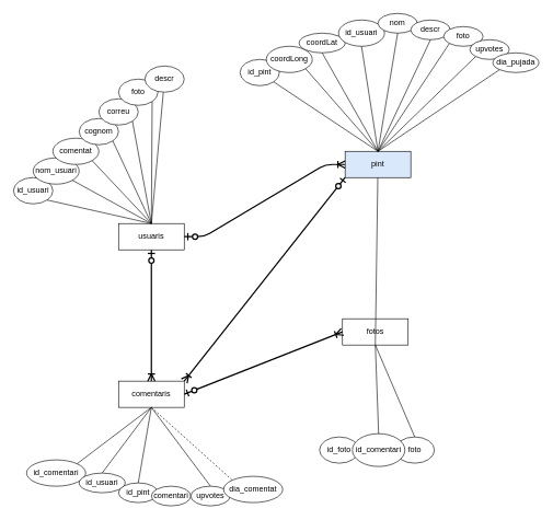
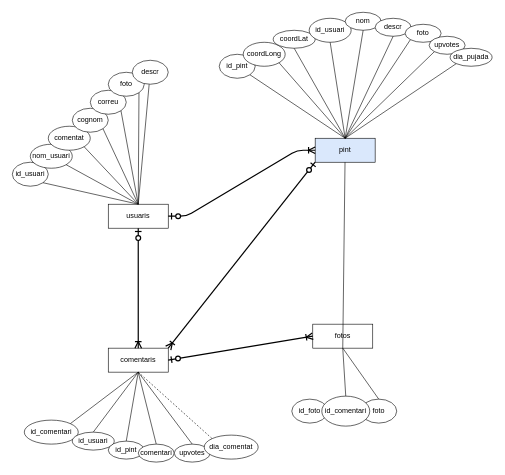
  <mxCell id="0" />
  <mxCell id="1" parent="0" />
  <mxCell id="2" value="foto" style="ellipse;whiteSpace=wrap;html=1;align=center;" vertex="1" parent="1"><mxGeometry x="601" y="665" width="60" height="40" as="geometry" /></mxCell>
  <mxCell id="3" value="usuaris" style="whiteSpace=wrap;html=1;align=center;" parent="1" vertex="1"><mxGeometry x="180" y="340" width="100" height="40" as="geometry" /></mxCell>
- <mxCell id="4" value="fotos" style="whiteSpace=wrap;html=1;align=center;" parent="1" vertex="1"><mxGeometry x="521" y="485" width="100" height="40" as="geometry" /></mxCell>
+ <mxCell id="4" value="fotos" style="whiteSpace=wrap;html=1;align=center;" parent="1" vertex="1"><mxGeometry x="521" y="540" width="100" height="40" as="geometry" /></mxCell>
  <mxCell id="5" value="comentaris" style="whiteSpace=wrap;html=1;align=center;" parent="1" vertex="1"><mxGeometry x="180" y="580" width="100" height="40" as="geometry" /></mxCell>
  <mxCell id="6" value="pint" style="whiteSpace=wrap;html=1;align=center;fillColor=#dae8fc;" parent="1" vertex="1"><mxGeometry x="525" y="230" width="100" height="40" as="geometry" /></mxCell>
  <mxCell id="7" value="id_usuari" style="ellipse;whiteSpace=wrap;html=1;align=center;" parent="1" vertex="1"><mxGeometry x="20" y="270" width="60" height="40" as="geometry" /></mxCell>
  <mxCell id="8" value="nom_usuari" style="ellipse;whiteSpace=wrap;html=1;align=center;" parent="1" vertex="1"><mxGeometry x="50" y="240" width="70" height="40" as="geometry" /></mxCell>
  <mxCell id="9" value="comentat" style="ellipse;whiteSpace=wrap;html=1;align=center;" parent="1" vertex="1"><mxGeometry x="80" y="210" width="70" height="40" as="geometry" /></mxCell>
  <mxCell id="10" value="cognom" style="ellipse;whiteSpace=wrap;html=1;align=center;" parent="1" vertex="1"><mxGeometry x="120" y="180" width="60" height="40" as="geometry" /></mxCell>
  <mxCell id="11" value="correu" style="ellipse;whiteSpace=wrap;html=1;align=center;" parent="1" vertex="1"><mxGeometry x="150" y="150" width="60" height="40" as="geometry" /></mxCell>
  <mxCell id="12" value="&lt;div&gt;id_pint&lt;/div&gt;" style="ellipse;whiteSpace=wrap;html=1;align=center;" vertex="1" parent="1"><mxGeometry x="365" y="90" width="60" height="40" as="geometry" /></mxCell>
  <mxCell id="13" value="coordLong" style="ellipse;whiteSpace=wrap;html=1;align=center;" vertex="1" parent="1"><mxGeometry x="405" y="70" width="70" height="40" as="geometry" /></mxCell>
  <mxCell id="14" value="coordLat" style="ellipse;whiteSpace=wrap;html=1;align=center;" vertex="1" parent="1"><mxGeometry x="455" y="50" width="70" height="30" as="geometry" /></mxCell>
  <mxCell id="15" value="id_usuari" style="ellipse;whiteSpace=wrap;html=1;align=center;" vertex="1" parent="1"><mxGeometry x="515" y="30" width="70" height="40" as="geometry" /></mxCell>
  <mxCell id="16" value="nom" style="ellipse;whiteSpace=wrap;html=1;align=center;" vertex="1" parent="1"><mxGeometry x="575" y="20" width="60" height="30" as="geometry" /></mxCell>
  <mxCell id="17" value="descr" style="ellipse;whiteSpace=wrap;html=1;align=center;" vertex="1" parent="1"><mxGeometry x="625" y="30" width="60" height="30" as="geometry" /></mxCell>
  <mxCell id="18" value="foto" style="ellipse;whiteSpace=wrap;html=1;align=center;" vertex="1" parent="1"><mxGeometry x="675" y="40" width="60" height="30" as="geometry" /></mxCell>
  <mxCell id="19" value="upvotes" style="ellipse;whiteSpace=wrap;html=1;align=center;" vertex="1" parent="1"><mxGeometry x="715" y="60" width="60" height="30" as="geometry" /></mxCell>
  <mxCell id="20" value="dia_pujada" style="ellipse;whiteSpace=wrap;html=1;align=center;" vertex="1" parent="1"><mxGeometry x="750" width="70" height="30" as="geometry" y="80" /></mxCell>
  <mxCell id="21" value="foto" style="ellipse;whiteSpace=wrap;html=1;align=center;" parent="1" vertex="1"><mxGeometry x="180" y="120" width="60" height="40" as="geometry" /></mxCell>
  <mxCell id="22" style="rounded=0;orthogonalLoop=1;jettySize=auto;html=1;endArrow=none;endFill=0;entryX=0.5;entryY=0;entryDx=0;entryDy=0;" edge="1" parent="1" source="23" target="3"><mxGeometry relative="1" as="geometry"><mxPoint x="240" y="290" as="targetPoint" /></mxGeometry></mxCell>
  <mxCell id="23" value="descr" style="ellipse;whiteSpace=wrap;html=1;align=center;" parent="1" vertex="1"><mxGeometry x="220" y="100" width="60" height="40" as="geometry" /></mxCell>
  <mxCell id="24" style="rounded=0;orthogonalLoop=1;jettySize=auto;html=1;endArrow=none;endFill=0;entryX=0.5;entryY=0;entryDx=0;entryDy=0;exitX=1;exitY=1;exitDx=0;exitDy=0;" edge="1" parent="1" source="21" target="3"><mxGeometry relative="1" as="geometry"><mxPoint x="240" y="290" as="targetPoint" /><mxPoint x="232.844" y="139.91" as="sourcePoint" /></mxGeometry></mxCell>
  <mxCell id="25" style="rounded=0;orthogonalLoop=1;jettySize=auto;html=1;endArrow=none;endFill=0;exitX=1;exitY=1;exitDx=0;exitDy=0;entryX=0.5;entryY=0;entryDx=0;entryDy=0;" edge="1" parent="1" source="11" target="3"><mxGeometry relative="1" as="geometry"><mxPoint x="240" y="290" as="targetPoint" /><mxPoint x="242.844" y="149.91" as="sourcePoint" /></mxGeometry></mxCell>
  <mxCell id="26" style="rounded=0;orthogonalLoop=1;jettySize=auto;html=1;endArrow=none;endFill=0;entryX=0.5;entryY=0;entryDx=0;entryDy=0;exitX=1;exitY=1;exitDx=0;exitDy=0;" edge="1" parent="1" source="10" target="3"><mxGeometry relative="1" as="geometry"><mxPoint x="240" y="290" as="targetPoint" /><mxPoint x="252.844" y="159.91" as="sourcePoint" /></mxGeometry></mxCell>
  <mxCell id="27" style="rounded=0;orthogonalLoop=1;jettySize=auto;html=1;endArrow=none;endFill=0;entryX=0.5;entryY=0;entryDx=0;entryDy=0;exitX=1;exitY=1;exitDx=0;exitDy=0;" edge="1" parent="1" source="9" target="3"><mxGeometry relative="1" as="geometry"><mxPoint x="240" y="290" as="targetPoint" /><mxPoint x="262.844" y="169.91" as="sourcePoint" /></mxGeometry></mxCell>
  <mxCell id="28" style="rounded=0;orthogonalLoop=1;jettySize=auto;html=1;endArrow=none;endFill=0;entryX=0.5;entryY=0;entryDx=0;entryDy=0;exitX=1;exitY=1;exitDx=0;exitDy=0;" edge="1" parent="1" source="8" target="3"><mxGeometry relative="1" as="geometry"><mxPoint x="240" y="290" as="targetPoint" /><mxPoint x="272.844" y="179.91" as="sourcePoint" /></mxGeometry></mxCell>
  <mxCell id="29" style="rounded=0;orthogonalLoop=1;jettySize=auto;html=1;endArrow=none;endFill=0;entryX=0.5;entryY=0;entryDx=0;entryDy=0;exitX=1;exitY=1;exitDx=0;exitDy=0;" edge="1" parent="1" source="7" target="3"><mxGeometry relative="1" as="geometry"><mxPoint x="240" y="290" as="targetPoint" /><mxPoint x="282.844" y="189.91" as="sourcePoint" /></mxGeometry></mxCell>
  <mxCell id="30" style="rounded=0;orthogonalLoop=1;jettySize=auto;html=1;endArrow=none;endFill=0;entryX=0.5;entryY=0;entryDx=0;entryDy=0;exitX=1;exitY=1;exitDx=0;exitDy=0;" edge="1" parent="1" source="12" target="6"><mxGeometry relative="1" as="geometry"><mxPoint x="552.16" y="270.09" as="targetPoint" /><mxPoint x="505" y="180" as="sourcePoint" /></mxGeometry></mxCell>
  <mxCell id="31" style="rounded=0;orthogonalLoop=1;jettySize=auto;html=1;endArrow=none;endFill=0;entryX=0.5;entryY=0;entryDx=0;entryDy=0;exitX=1;exitY=1;exitDx=0;exitDy=0;" edge="1" parent="1" source="13" target="6"><mxGeometry relative="1" as="geometry"><mxPoint x="545" y="270" as="targetPoint" /><mxPoint x="545" y="160" as="sourcePoint" /></mxGeometry></mxCell>
  <mxCell id="32" style="rounded=0;orthogonalLoop=1;jettySize=auto;html=1;endArrow=none;endFill=0;entryX=0.5;entryY=0;entryDx=0;entryDy=0;exitX=0.5;exitY=1;exitDx=0;exitDy=0;" edge="1" parent="1" source="14" target="6"><mxGeometry relative="1" as="geometry"><mxPoint x="555" y="280" as="targetPoint" /><mxPoint x="555" y="170" as="sourcePoint" /></mxGeometry></mxCell>
  <mxCell id="33" style="rounded=0;orthogonalLoop=1;jettySize=auto;html=1;endArrow=none;endFill=0;entryX=0.5;entryY=0;entryDx=0;entryDy=0;exitX=0.5;exitY=1;exitDx=0;exitDy=0;" edge="1" parent="1" source="15" target="6"><mxGeometry relative="1" as="geometry"><mxPoint x="565" y="290" as="targetPoint" /><mxPoint x="565" y="180" as="sourcePoint" /></mxGeometry></mxCell>
  <mxCell id="34" style="rounded=0;orthogonalLoop=1;jettySize=auto;html=1;endArrow=none;endFill=0;entryX=0.5;entryY=0;entryDx=0;entryDy=0;exitX=0.5;exitY=1;exitDx=0;exitDy=0;" edge="1" parent="1" source="16" target="6"><mxGeometry relative="1" as="geometry"><mxPoint x="575" y="300" as="targetPoint" /><mxPoint x="575" y="190" as="sourcePoint" /></mxGeometry></mxCell>
  <mxCell id="35" style="rounded=0;orthogonalLoop=1;jettySize=auto;html=1;endArrow=none;endFill=0;entryX=0.5;entryY=0;entryDx=0;entryDy=0;exitX=0;exitY=1;exitDx=0;exitDy=0;" edge="1" parent="1" source="20" target="6"><mxGeometry relative="1" as="geometry"><mxPoint x="545" y="270" as="targetPoint" /><mxPoint x="683.787" y="244.142" as="sourcePoint" /></mxGeometry></mxCell>
  <mxCell id="36" style="rounded=0;orthogonalLoop=1;jettySize=auto;html=1;endArrow=none;endFill=0;entryX=0.5;entryY=0;entryDx=0;entryDy=0;exitX=0;exitY=1;exitDx=0;exitDy=0;" edge="1" parent="1" source="19" target="6"><mxGeometry relative="1" as="geometry"><mxPoint x="545" y="310" as="targetPoint" /><mxPoint x="570" y="390" as="sourcePoint" /></mxGeometry></mxCell>
  <mxCell id="37" style="rounded=0;orthogonalLoop=1;jettySize=auto;html=1;endArrow=none;endFill=0;exitX=0;exitY=1;exitDx=0;exitDy=0;entryX=0.5;entryY=0;entryDx=0;entryDy=0;" edge="1" parent="1" source="18" target="6"><mxGeometry relative="1" as="geometry"><mxPoint x="577" y="330" as="targetPoint" /><mxPoint x="580" y="400" as="sourcePoint" /></mxGeometry></mxCell>
  <mxCell id="38" style="rounded=0;orthogonalLoop=1;jettySize=auto;html=1;endArrow=none;endFill=0;entryX=0.5;entryY=0;entryDx=0;entryDy=0;exitX=0.5;exitY=1;exitDx=0;exitDy=0;" edge="1" parent="1" source="17" target="6"><mxGeometry relative="1" as="geometry"><mxPoint x="565" y="330" as="targetPoint" /><mxPoint x="590" y="410" as="sourcePoint" /></mxGeometry></mxCell>
  <mxCell id="39" value="id_comentari" style="ellipse;whiteSpace=wrap;html=1;align=center;" vertex="1" parent="1"><mxGeometry x="40" y="700" width="90" height="40" as="geometry" /></mxCell>
  <mxCell id="40" value="id_usuari" style="ellipse;whiteSpace=wrap;html=1;align=center;" vertex="1" parent="1"><mxGeometry x="120" y="720" width="70" height="30" as="geometry" /></mxCell>
  <mxCell id="41" value="id_pint" style="ellipse;whiteSpace=wrap;html=1;align=center;" vertex="1" parent="1"><mxGeometry x="180" y="735" width="60" height="30" as="geometry" /></mxCell>
  <mxCell id="42" value="comentari" style="ellipse;whiteSpace=wrap;html=1;align=center;" vertex="1" parent="1"><mxGeometry x="230" y="740" width="60" height="30" as="geometry" /></mxCell>
  <mxCell id="43" value="upvotes" style="ellipse;whiteSpace=wrap;html=1;align=center;" vertex="1" parent="1"><mxGeometry x="290" y="740" width="60" height="30" as="geometry" /></mxCell>
  <mxCell id="44" value="dia_comentat" style="ellipse;whiteSpace=wrap;html=1;align=center;" vertex="1" parent="1"><mxGeometry x="340" y="725" width="90" height="40" as="geometry" /></mxCell>
  <mxCell id="45" style="rounded=0;orthogonalLoop=1;jettySize=auto;html=1;endArrow=none;endFill=0;entryX=1;entryY=0;entryDx=0;entryDy=0;exitX=0.5;exitY=1;exitDx=0;exitDy=0;" edge="1" parent="1" source="5" target="39"><mxGeometry relative="1" as="geometry"><mxPoint x="10.61" y="822.93" as="targetPoint" /><mxPoint x="149.397" y="797.072" as="sourcePoint" /></mxGeometry></mxCell>
  <mxCell id="46" style="rounded=0;orthogonalLoop=1;jettySize=auto;html=1;endArrow=none;endFill=0;entryX=0.5;entryY=0;entryDx=0;entryDy=0;exitX=0.5;exitY=1;exitDx=0;exitDy=0;" edge="1" parent="1" source="5" target="40"><mxGeometry relative="1" as="geometry"><mxPoint x="95" y="770" as="targetPoint" /><mxPoint x="90" y="850" as="sourcePoint" /></mxGeometry></mxCell>
  <mxCell id="47" style="rounded=0;orthogonalLoop=1;jettySize=auto;html=1;endArrow=none;endFill=0;entryX=0.5;entryY=0;entryDx=0;entryDy=0;exitX=0.5;exitY=1;exitDx=0;exitDy=0;" edge="1" parent="1" source="5" target="41"><mxGeometry relative="1" as="geometry"><mxPoint x="120.251" y="784.142" as="targetPoint" /><mxPoint x="90" y="850" as="sourcePoint" /></mxGeometry></mxCell>
+ <mxCell id="48" style="rounded=0;orthogonalLoop=1;jettySize=auto;html=1;endArrow=none;endFill=0;entryX=0.5;entryY=0;entryDx=0;entryDy=0;exitX=0.5;exitY=1;exitDx=0;exitDy=0;" edge="1" parent="1" source="5" target="42"><mxGeometry relative="1" as="geometry"><mxPoint x="178.787" y="804.142" as="targetPoint" /><mxPoint x="90" y="850" as="sourcePoint" /></mxGeometry></mxCell>
  <mxCell id="49" style="rounded=0;orthogonalLoop=1;jettySize=auto;html=1;endArrow=none;endFill=0;entryX=0.5;entryY=0;entryDx=0;entryDy=0;exitX=0.5;exitY=1;exitDx=0;exitDy=0;" edge="1" parent="1" source="5" target="43"><mxGeometry relative="1" as="geometry"><mxPoint x="208.787" y="834.142" as="targetPoint" /><mxPoint x="90" y="850" as="sourcePoint" /></mxGeometry></mxCell>
  <mxCell id="50" style="rounded=0;orthogonalLoop=1;jettySize=auto;html=1;endArrow=none;endFill=0;entryX=0;entryY=0;entryDx=0;entryDy=0;exitX=0.5;exitY=1;exitDx=0;exitDy=0;dashed=1;" edge="1" parent="1" source="5" target="44"><mxGeometry relative="1" as="geometry"><mxPoint x="228.787" y="864.142" as="targetPoint" /><mxPoint x="90" y="850" as="sourcePoint" /></mxGeometry></mxCell>
  <mxCell id="51" value="id_foto" style="ellipse;whiteSpace=wrap;html=1;align=center;" vertex="1" parent="1"><mxGeometry x="486" y="665" width="60" height="40" as="geometry" /></mxCell>
  <mxCell id="52" value="id_comentari" style="ellipse;whiteSpace=wrap;html=1;align=center;" vertex="1" parent="1"><mxGeometry x="536" y="660" width="80" height="50" as="geometry" /></mxCell>
  <mxCell id="53" style="rounded=0;orthogonalLoop=1;jettySize=auto;html=1;endArrow=none;endFill=0;exitX=0.5;exitY=1;exitDx=0;exitDy=0;" edge="1" parent="1" source="4" target="6"><mxGeometry relative="1" as="geometry"><mxPoint x="606" y="210" as="targetPoint" /><mxPoint x="651" y="300" as="sourcePoint" /></mxGeometry></mxCell>
  <mxCell id="54" style="rounded=0;orthogonalLoop=1;jettySize=auto;html=1;endArrow=none;endFill=0;entryX=0.5;entryY=0;entryDx=0;entryDy=0;exitX=0.5;exitY=1;exitDx=0;exitDy=0;" edge="1" parent="1" source="4" target="52"><mxGeometry relative="1" as="geometry"><mxPoint x="472.213" y="595.858" as="targetPoint" /><mxPoint x="581" y="590" as="sourcePoint" /></mxGeometry></mxCell>
  <mxCell id="55" style="rounded=0;orthogonalLoop=1;jettySize=auto;html=1;endArrow=none;endFill=0;entryX=0.5;entryY=0;entryDx=0;entryDy=0;exitX=0.5;exitY=1;exitDx=0;exitDy=0;" edge="1" parent="1" source="4" target="2"><mxGeometry relative="1" as="geometry"><mxPoint x="529.284" y="617.322" as="targetPoint" /><mxPoint x="581" y="590" as="sourcePoint" /></mxGeometry></mxCell>
  <mxCell id="56" value="" style="edgeStyle=entityRelationEdgeStyle;fontSize=12;html=1;endArrow=ERoneToMany;startArrow=ERzeroToOne;exitX=1;exitY=0.5;exitDx=0;exitDy=0;entryX=0;entryY=0.5;entryDx=0;entryDy=0;strokeWidth=2;endSize=8;startSize=8;" edge="1" parent="1" source="3" target="6"><mxGeometry width="100" height="100" relative="1" as="geometry"><mxPoint x="390" y="460" as="sourcePoint" /><mxPoint x="490" y="360" as="targetPoint" /></mxGeometry></mxCell>
  <mxCell id="57" value="" style="fontSize=12;html=1;endArrow=ERoneToMany;startArrow=ERzeroToOne;entryX=1;entryY=0;entryDx=0;entryDy=0;strokeWidth=2;endSize=8;startSize=8;exitX=0;exitY=1;exitDx=0;exitDy=0;" edge="1" parent="1" source="6" target="5"><mxGeometry width="100" height="100" relative="1" as="geometry"><mxPoint x="430" y="350" as="sourcePoint" /><mxPoint x="555" y="410" as="targetPoint" /></mxGeometry></mxCell>
  <mxCell id="58" value="" style="fontSize=12;html=1;endArrow=ERoneToMany;startArrow=ERzeroToOne;strokeWidth=2;endSize=8;startSize=8;exitX=0.5;exitY=1;exitDx=0;exitDy=0;entryX=0.5;entryY=0;entryDx=0;entryDy=0;" edge="1" parent="1" source="3" target="5"><mxGeometry width="100" height="100" relative="1" as="geometry"><mxPoint x="190" y="470" as="sourcePoint" /><mxPoint x="270" y="490" as="targetPoint" /></mxGeometry></mxCell>
  <mxCell id="59" value="" style="fontSize=12;html=1;endArrow=ERoneToMany;startArrow=ERzeroToOne;entryX=0;entryY=0.5;entryDx=0;entryDy=0;strokeWidth=2;endSize=8;startSize=8;exitX=1;exitY=0.5;exitDx=0;exitDy=0;" edge="1" parent="1" source="5" target="4"><mxGeometry width="100" height="100" relative="1" as="geometry"><mxPoint x="601" y="330" as="sourcePoint" /><mxPoint x="356" y="640" as="targetPoint" /></mxGeometry></mxCell>
